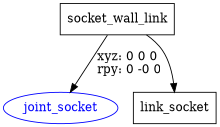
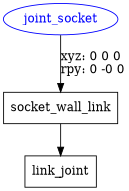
  digraph {
    node [shape=box]
    n1 [label=socket_wall_link]
    joint_socket [color=blue fontcolor=blue shape=ellipse]
-   n3 [label=link_socket]
-   n1 -> joint_socket [label="xyz: 0 0 0 \nrpy: 0 -0 0"]
+   n3 [label=link_joint]
+   joint_socket -> n1 [label="xyz: 0 0 0 \nrpy: 0 -0 0"]
    n1 -> n3
  }
